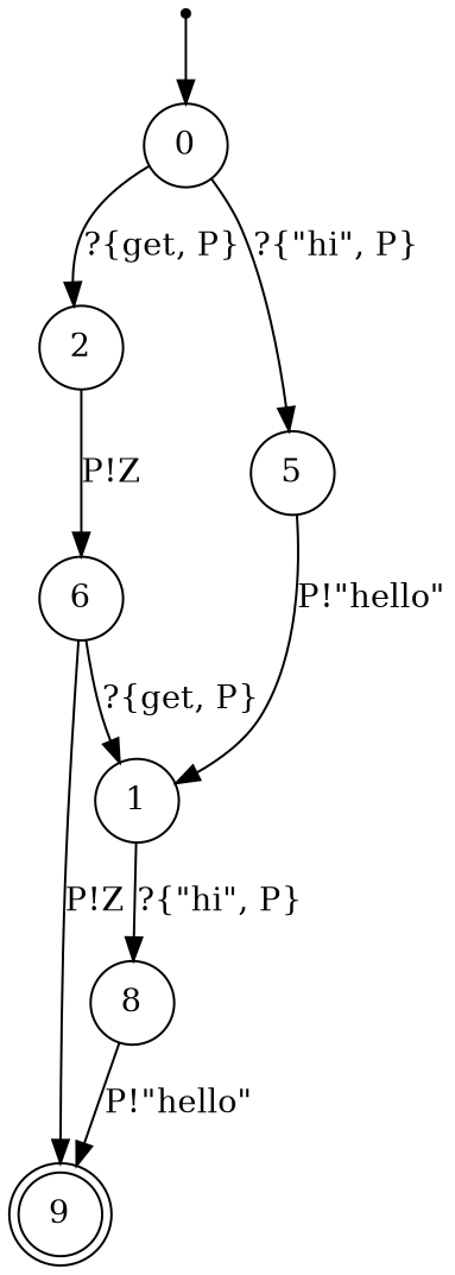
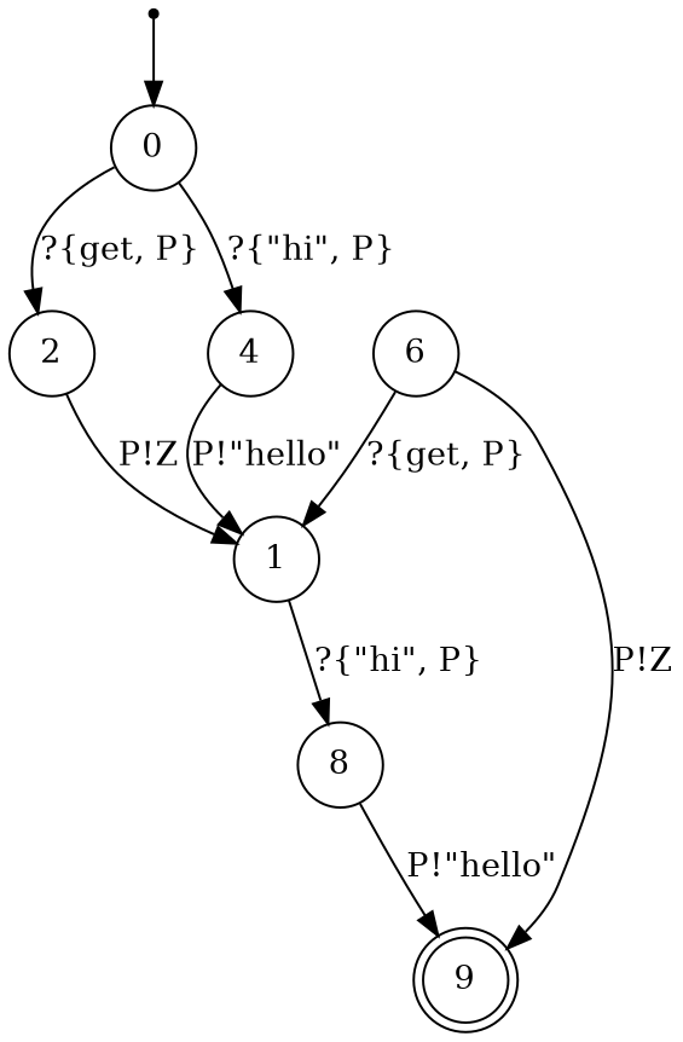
  digraph {
    rankdir=TB
    node [shape=circle]
    n1 [label=9 shape=doublecircle]
    START [shape=point]
    0
    2
-   4 [label=5]
+   4
    1
    8
    6
    START -> 0
    0 -> 2 [label="?{get, P}"]
    0 -> 4 [label="?{\"hi\", P}"]
-   2 -> 6 [label="P!Z"]
+   2 -> 1 [label="P!Z"]
    4 -> 1 [label="P!\"hello\""]
    1 -> 8 [label="?{\"hi\", P}"]
    8 -> n1 [label="P!\"hello\""]
    6 -> n1 [label="P!Z"]
    6 -> 1 [label="?{get, P}"]
  }
